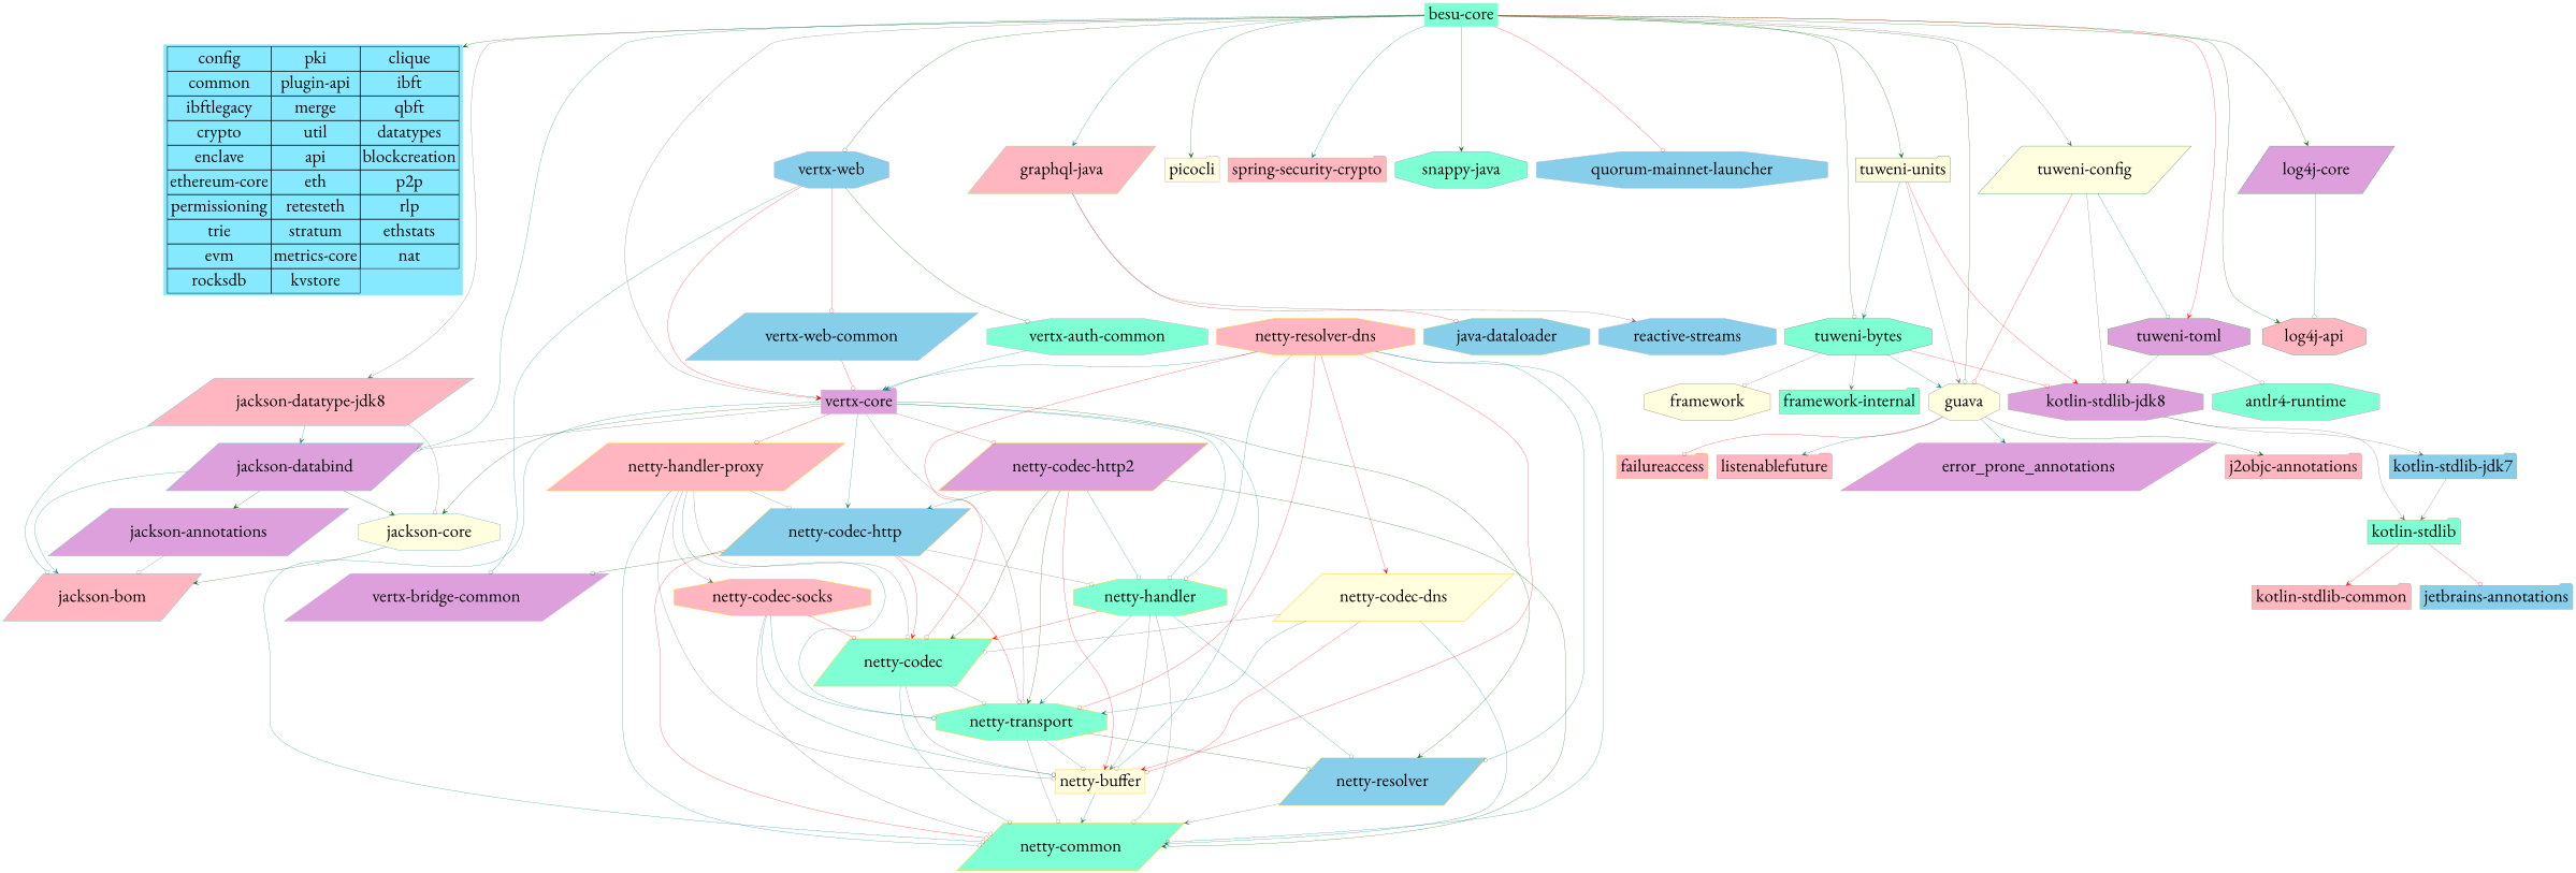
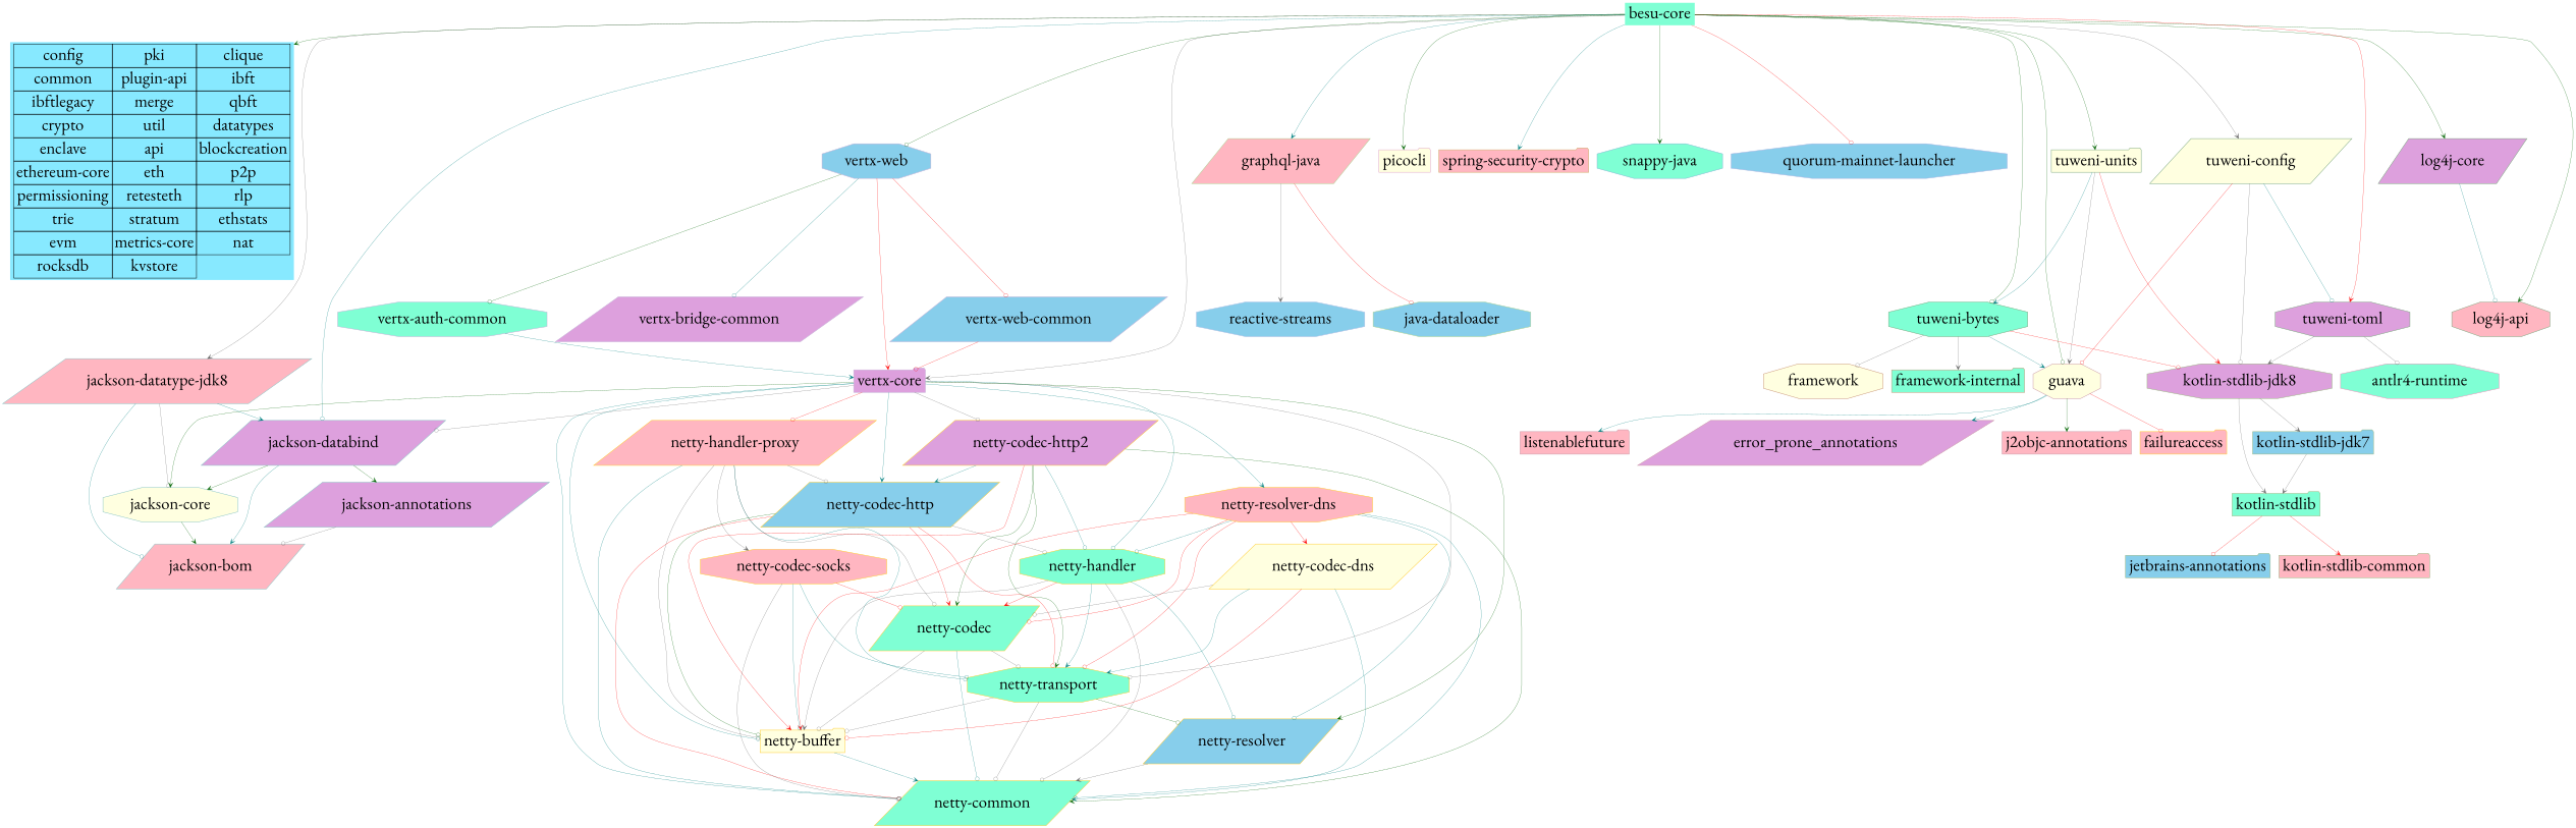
  digraph {
    fontname="EB Garamond"
    node [color="#ffcb2b" fillcolor=lightpink fontname="EB Garamond" fontsize=36 shape=octagon style=filled]
    edge [arrowhead=odot color=teal fontname="EB Garamond" penwidth=0.5]
    n1 [color="#00B1FF" fillcolor=aquamarine label="besu-core" shape=plaintext]
    n2 [color=black fillcolor="#87E9FF" label=< <TABLE BORDER="0" CELLBORDER="1" CELLSPACING="0" CELLPADDING="4">   <TR><TD>config</TD><TD PORT="f1">pki</TD><TD PORT="f2">clique</TD></TR>    <TR><TD>common</TD><TD PORT="f1">plugin-api</TD><TD PORT="f2">ibft</TD></TR>    <TR><TD>ibftlegacy</TD><TD PORT="f1">merge</TD><TD PORT="f2">qbft</TD></TR>    <TR><TD>crypto</TD><TD PORT="f1">util</TD><TD PORT="f2">datatypes</TD></TR>    <TR><TD>enclave</TD><TD PORT="f1">api</TD><TD PORT="f2">blockcreation</TD></TR>    <TR><TD>ethereum-core</TD><TD PORT="f1">eth</TD><TD PORT="f2">p2p</TD></TR>    <TR><TD>permissioning</TD><TD PORT="f1">retesteth</TD><TD PORT="f2">rlp</TD></TR>    <TR><TD>trie</TD><TD PORT="f1">stratum</TD><TD PORT="f2">ethstats</TD></TR>    <TR><TD>evm</TD><TD PORT="f1">metrics-core</TD><TD PORT="f2">nat</TD></TR>    <TR><TD>rocksdb</TD><TD PORT="f1">kvstore</TD></TR> </TABLE>> shape=plaintext]
    n3 [color="#86C4C4" fillcolor=plum label="jackson-databind" shape=parallelogram]
    n4 [color="#86C4C4" label="jackson-datatype-jdk8" shape=parallelogram]
    n5 [color="#ABD18E" label="graphql-java" shape=parallelogram]
    n6 [color="#DFA4CA" fillcolor=lightyellow label=picocli shape=folder]
    n7 [color="#C4B0D6" fillcolor=plum label="vertx-core" shape=folder]
    n8 [color="#C4B0D6" fillcolor=skyblue label="vertx-web"]
    n9 [color="#CCAA60" label="spring-security-crypto" shape=folder]
    n10 [color="#7EB5D0" fillcolor=aquamarine label="snappy-java"]
    n11 [color="#A8B3E2" fillcolor=skyblue label="quorum-mainnet-launcher"]
    n12 [color="#77A57C" fillcolor=lightyellow label="tuweni-units" shape=folder]
    n13 [color="#77A57C" fillcolor=aquamarine label="tuweni-bytes"]
    n14 [color="#77A57C" label="log4j-api"]
    n15 [color="#77A57C" fillcolor=plum label="log4j-core" shape=parallelogram]
    n16 [color="#77A57C" fillcolor=lightyellow label="tuweni-config" shape=parallelogram]
    n17 [color="#77A57C" fillcolor=plum label="tuweni-toml"]
    n18 [color="#CA97A5" fillcolor=lightyellow label=guava]
    n19 [color="#86C4C4" fillcolor=plum label="jackson-annotations" shape=parallelogram]
    n20 [color="#86C4C4" label="jackson-bom" shape=parallelogram]
    n21 [color="#86C4C4" fillcolor=lightyellow label="jackson-core"]
    n22 [color="#ABD18E" fillcolor=skyblue label="java-dataloader"]
    n23 [color="#ADBDE3" fillcolor=skyblue label="reactive-streams"]
    n24 [label="netty-handler-proxy" shape=parallelogram]
    n25 [fillcolor=skyblue label="netty-codec-http" shape=parallelogram]
    n26 [fillcolor=aquamarine label="netty-handler"]
    n27 [fillcolor=aquamarine label="netty-transport"]
    n28 [fillcolor=lightyellow label="netty-buffer" shape=folder]
    n29 [fillcolor=aquamarine label="netty-common" shape=parallelogram]
    n30 [fillcolor=skyblue label="netty-resolver" shape=parallelogram]
    n31 [fillcolor=plum label="netty-codec-http2" shape=parallelogram]
    n32 [label="netty-resolver-dns"]
    n33 [color="#C4B0D6" fillcolor=skyblue label="vertx-web-common" shape=parallelogram]
    n34 [color="#C4B0D6" fillcolor=aquamarine label="vertx-auth-common"]
    n35 [color="#C4B0D6" fillcolor=plum label="vertx-bridge-common" shape=parallelogram]
    n36 [color="#98B67F" fillcolor=plum label="kotlin-stdlib-jdk8"]
    n37 [color="#C89475" fillcolor=lightyellow label=framework]
    n38 [color="#C89475" fillcolor=aquamarine label="framework-internal" shape=folder]
    n39 [color="#F08DB9" fillcolor=aquamarine label="antlr4-runtime"]
    n40 [label=failureaccess shape=folder]
    n41 [color="#CA97A5" label=listenablefuture shape=folder]
    n42 [color="#CA97A5" fillcolor=plum label=error_prone_annotations shape=parallelogram]
    n43 [color="#CA97A5" label="j2objc-annotations" shape=folder]
    n44 [fillcolor=aquamarine label="netty-codec" shape=parallelogram]
    n45 [label="netty-codec-socks"]
    n46 [fillcolor=lightyellow label="netty-codec-dns" shape=parallelogram]
    n47 [color="#98B67F" fillcolor=skyblue label="kotlin-stdlib-jdk7" shape=folder]
    n48 [color="#98B67F" fillcolor=aquamarine label="kotlin-stdlib" shape=folder]
    n49 [color="#98B67F" label="kotlin-stdlib-common" shape=folder]
    n50 [color="#98B67F" fillcolor=skyblue label="jetbrains-annotations" shape=folder]
    subgraph sub_1 {
      rank=same
      n1
    }
    n1 -> n2 [arrowhead=vee color=darkgreen]
    n1 -> n3
    n1 -> n4 [arrowhead=vee color=gray40]
    n1 -> n5 [arrowhead=vee]
    n1 -> n6 [arrowhead=vee color=darkgreen]
    n1 -> n7 [arrowhead=vee color=gray40]
    n1 -> n8 [color=darkgreen]
    n1 -> n9 [arrowhead=vee]
    n1 -> n10 [arrowhead=vee color=darkgreen]
    n1 -> n11 [color=red]
    n1 -> n12 [arrowhead=vee color=darkgreen]
    n1 -> n13 [color=darkgreen]
    n1 -> n14 [arrowhead=vee color=darkgreen]
    n1 -> n15 [arrowhead=vee color=darkgreen]
    n1 -> n16 [arrowhead=vee color=gray40]
    n1 -> n17 [arrowhead=vee color=red]
    n1 -> n18 [color=darkgreen]
    n3 -> n19 [arrowhead=vee color=darkgreen]
    n3 -> n20 [arrowhead=vee]
    n3 -> n21 [arrowhead=vee color=darkgreen]
    n4 -> n3 [arrowhead=vee]
    n4 -> n20
    n4 -> n21 [color=gray40]
    n5 -> n22 [color=red]
    n5 -> n23 [arrowhead=vee color=gray40]
    n7 -> n3 [color=gray40]
    n7 -> n21 [arrowhead=vee color=darkgreen]
    n7 -> n24 [color=red]
    n7 -> n25 [arrowhead=vee]
    n7 -> n26
    n7 -> n27 [color=gray40]
    n7 -> n28
    n7 -> n29
    n7 -> n30 [arrowhead=vee color=darkgreen]
    n7 -> n31 [color=gray40]
-   n32 -> n7 [arrowhead=vee]
+   n7 -> n32 [arrowhead=vee]
    n8 -> n7 [arrowhead=vee color=red]
    n8 -> n33 [color=red]
    n8 -> n34 [color=darkgreen]
    n8 -> n35
    n12 -> n13 [arrowhead=vee]
    n12 -> n18 [arrowhead=vee color=gray40]
    n12 -> n36 [arrowhead=vee color=red]
    n13 -> n18 [arrowhead=vee]
    n13 -> n36 [color=red]
    n13 -> n37 [color=gray40]
    n13 -> n38 [arrowhead=vee color=gray40]
    n15 -> n14
    n16 -> n17
    n16 -> n18 [color=red]
    n16 -> n36 [color=gray40]
    n17 -> n36 [arrowhead=vee color=gray40]
    n17 -> n39 [color=gray40]
    n18 -> n40 [color=red]
    n18 -> n41 [arrowhead=vee]
    n18 -> n42 [arrowhead=vee]
    n18 -> n43 [arrowhead=vee color=darkgreen]
    n19 -> n20 [color=gray40]
    n21 -> n20 [arrowhead=vee color=darkgreen]
    n24 -> n25 [color=gray40]
    n24 -> n27
    n24 -> n28 [color=gray40]
    n24 -> n29
    n24 -> n44 [color=gray40]
    n24 -> n45 [arrowhead=vee color=gray40]
    n25 -> n26 [color=gray40]
    n25 -> n27 [color=red]
-   n25 -> n35 [color=darkgreen]
+   n25 -> n28 [color=darkgreen]
    n25 -> n29 [color=red]
    n25 -> n44 [arrowhead=vee color=red]
    n26 -> n27 [arrowhead=vee]
    n26 -> n28 [arrowhead=vee color=gray40]
    n26 -> n29 [color=gray40]
    n26 -> n30
    n26 -> n44 [arrowhead=vee color=red]
    n27 -> n28 [color=gray40]
    n27 -> n29 [color=gray40]
    n27 -> n30 [color=darkgreen]
    n28 -> n29 [arrowhead=vee]
    n30 -> n29 [arrowhead=vee color=gray40]
    n31 -> n25 [arrowhead=vee]
    n31 -> n26
    n31 -> n27 [arrowhead=vee color=darkgreen]
    n31 -> n28 [arrowhead=vee color=red]
    n31 -> n29 [arrowhead=vee color=darkgreen]
    n31 -> n44 [arrowhead=vee color=darkgreen]
    n32 -> n26
    n32 -> n27 [color=red]
    n32 -> n28 [arrowhead=vee color=red]
    n32 -> n29
    n32 -> n30
    n32 -> n44 [color=red]
    n32 -> n46 [arrowhead=vee color=red]
    n33 -> n7 [color=red]
    n34 -> n7 [arrowhead=vee]
    n36 -> n47 [arrowhead=vee color=gray40]
    n36 -> n48 [arrowhead=vee color=gray40]
    n44 -> n27 [color=gray40]
    n44 -> n28 [color=gray40]
    n44 -> n29
    n45 -> n27
    n45 -> n28
    n45 -> n29 [color=gray40]
    n45 -> n44 [color=red]
    n46 -> n27 [arrowhead=vee]
    n46 -> n28 [color=red]
    n46 -> n29 [arrowhead=vee]
    n46 -> n44 [color=gray40]
    n47 -> n48 [arrowhead=vee color=gray40]
    n48 -> n49 [arrowhead=vee color=red]
    n48 -> n50 [color=red]
  }
